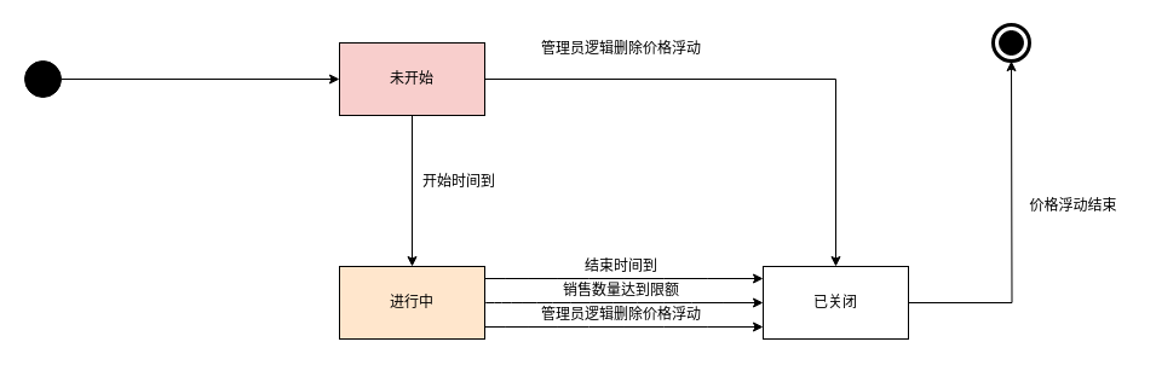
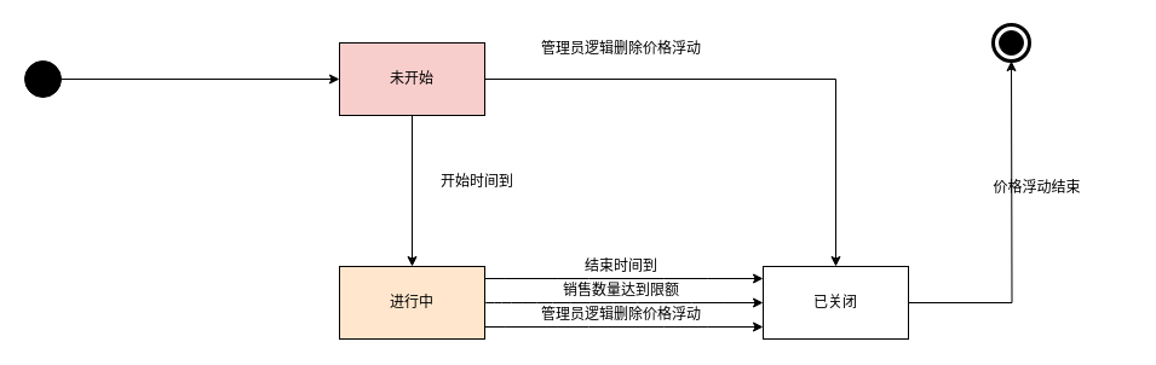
  <mxCell id="0" />
  <mxCell id="1" parent="0" />
  <mxCell id="2" style="edgeStyle=orthogonalEdgeStyle;rounded=0;orthogonalLoop=1;jettySize=auto;html=1;" edge="1" parent="1" source="3" target="6"><mxGeometry relative="1" as="geometry" /></mxCell>
  <mxCell id="3" value="" style="ellipse;whiteSpace=wrap;html=1;aspect=fixed;shadow=0;fillColor=#000000;" vertex="1" parent="1"><mxGeometry x="20" y="50" width="30" height="30" as="geometry" /></mxCell>
  <mxCell id="4" style="edgeStyle=orthogonalEdgeStyle;rounded=0;orthogonalLoop=1;jettySize=auto;html=1;" edge="1" parent="1" source="6" target="12"><mxGeometry relative="1" as="geometry" /></mxCell>
  <mxCell id="5" style="edgeStyle=orthogonalEdgeStyle;rounded=0;orthogonalLoop=1;jettySize=auto;html=1;" edge="1" parent="1" source="6" target="8"><mxGeometry relative="1" as="geometry" /></mxCell>
  <mxCell id="6" value="未开始" style="rounded=0;whiteSpace=wrap;html=1;shadow=0;fillColor=#f8cecc;" vertex="1" parent="1"><mxGeometry x="280" y="35" width="120" height="60" as="geometry" /></mxCell>
  <mxCell id="7" style="edgeStyle=orthogonalEdgeStyle;rounded=0;orthogonalLoop=1;jettySize=auto;html=1;" edge="1" parent="1" source="8"><mxGeometry relative="1" as="geometry"><mxPoint x="835" y="50" as="targetPoint" /></mxGeometry></mxCell>
  <mxCell id="8" value="已关闭" style="rounded=0;whiteSpace=wrap;html=1;shadow=0;fillColor=#FFFFFF;" vertex="1" parent="1"><mxGeometry x="630" y="220" width="120" height="60" as="geometry" /></mxCell>
  <mxCell id="9" style="edgeStyle=orthogonalEdgeStyle;rounded=0;orthogonalLoop=1;jettySize=auto;html=1;curved=1;" edge="1" parent="1" source="12" target="8"><mxGeometry relative="1" as="geometry"><Array as="points"><mxPoint x="460" y="230" /><mxPoint x="460" y="230" /></Array></mxGeometry></mxCell>
  <mxCell id="10" style="edgeStyle=orthogonalEdgeStyle;rounded=0;orthogonalLoop=1;jettySize=auto;html=1;curved=1;" edge="1" parent="1" source="12" target="8"><mxGeometry relative="1" as="geometry"><Array as="points"><mxPoint x="460" y="270" /><mxPoint x="460" y="270" /></Array></mxGeometry></mxCell>
  <mxCell id="11" style="edgeStyle=orthogonalEdgeStyle;curved=1;rounded=0;orthogonalLoop=1;jettySize=auto;html=1;" edge="1" parent="1" source="12" target="8"><mxGeometry relative="1" as="geometry" /></mxCell>
  <mxCell id="12" value="进行中" style="rounded=0;whiteSpace=wrap;html=1;shadow=0;fillColor=#ffe6cc;" vertex="1" parent="1"><mxGeometry x="280" y="220" width="120" height="60" as="geometry" /></mxCell>
- <mxCell id="13" value="开始时间到" style="text;html=1;strokeColor=none;fillColor=none;align=center;verticalAlign=middle;whiteSpace=wrap;rounded=0;shadow=0;" vertex="1" parent="1"><mxGeometry x="339" y="140" width="80" height="20" as="geometry" /></mxCell>
+ <mxCell id="13" value="开始时间到" style="text;html=1;strokeColor=none;fillColor=none;align=center;verticalAlign=middle;whiteSpace=wrap;rounded=0;shadow=0;" vertex="1" parent="1"><mxGeometry x="354" y="140" width="80" height="20" as="geometry" /></mxCell>
  <mxCell id="14" value="结束时间到" style="text;html=1;strokeColor=none;fillColor=none;align=center;verticalAlign=middle;whiteSpace=wrap;rounded=0;shadow=0;" vertex="1" parent="1"><mxGeometry x="478" y="210" width="70" height="20" as="geometry" /></mxCell>
  <mxCell id="15" value="销售数量达到限额" style="text;html=1;strokeColor=none;fillColor=none;align=center;verticalAlign=middle;whiteSpace=wrap;rounded=0;shadow=0;" vertex="1" parent="1"><mxGeometry x="463" y="230" width="100" height="20" as="geometry" /></mxCell>
  <mxCell id="16" value="管理员逻辑删除价格浮动" style="text;html=1;strokeColor=none;fillColor=none;align=center;verticalAlign=middle;whiteSpace=wrap;rounded=0;shadow=0;" vertex="1" parent="1"><mxGeometry x="440" y="30" width="146" height="20" as="geometry" /></mxCell>
- <mxCell id="17" value="价格浮动结束" style="text;html=1;strokeColor=none;fillColor=none;align=center;verticalAlign=middle;whiteSpace=wrap;rounded=0;shadow=0;" vertex="1" parent="1"><mxGeometry x="840" y="160" width="93" height="20" as="geometry" /></mxCell>
+ <mxCell id="17" value="价格浮动结束" style="text;html=1;strokeColor=none;fillColor=none;align=center;verticalAlign=middle;whiteSpace=wrap;rounded=0;shadow=0;" vertex="1" parent="1"><mxGeometry x="810" y="145" width="93" height="20" as="geometry" /></mxCell>
  <mxCell id="18" value="管理员逻辑删除价格浮动" style="text;html=1;strokeColor=none;fillColor=none;align=center;verticalAlign=middle;whiteSpace=wrap;rounded=0;shadow=0;" vertex="1" parent="1"><mxGeometry x="440" y="250" width="146" height="20" as="geometry" /></mxCell>
  <mxCell id="19" value="" style="shape=mxgraph.bpmn.shape;html=1;verticalLabelPosition=bottom;labelBackgroundColor=#ffffff;verticalAlign=top;align=center;perimeter=ellipsePerimeter;outlineConnect=0;outline=standard;symbol=general;strokeWidth=3;" vertex="1" parent="1"><mxGeometry x="820" y="20" width="30" height="30" as="geometry" /></mxCell>
  <mxCell id="20" value="" style="ellipse;html=1;verticalLabelPosition=bottom;labelBackgroundColor=#ffffff;verticalAlign=top;fillColor=#000000" vertex="1" parent="1"><mxGeometry x="825" y="25" width="20" height="20" as="geometry" /></mxCell>
